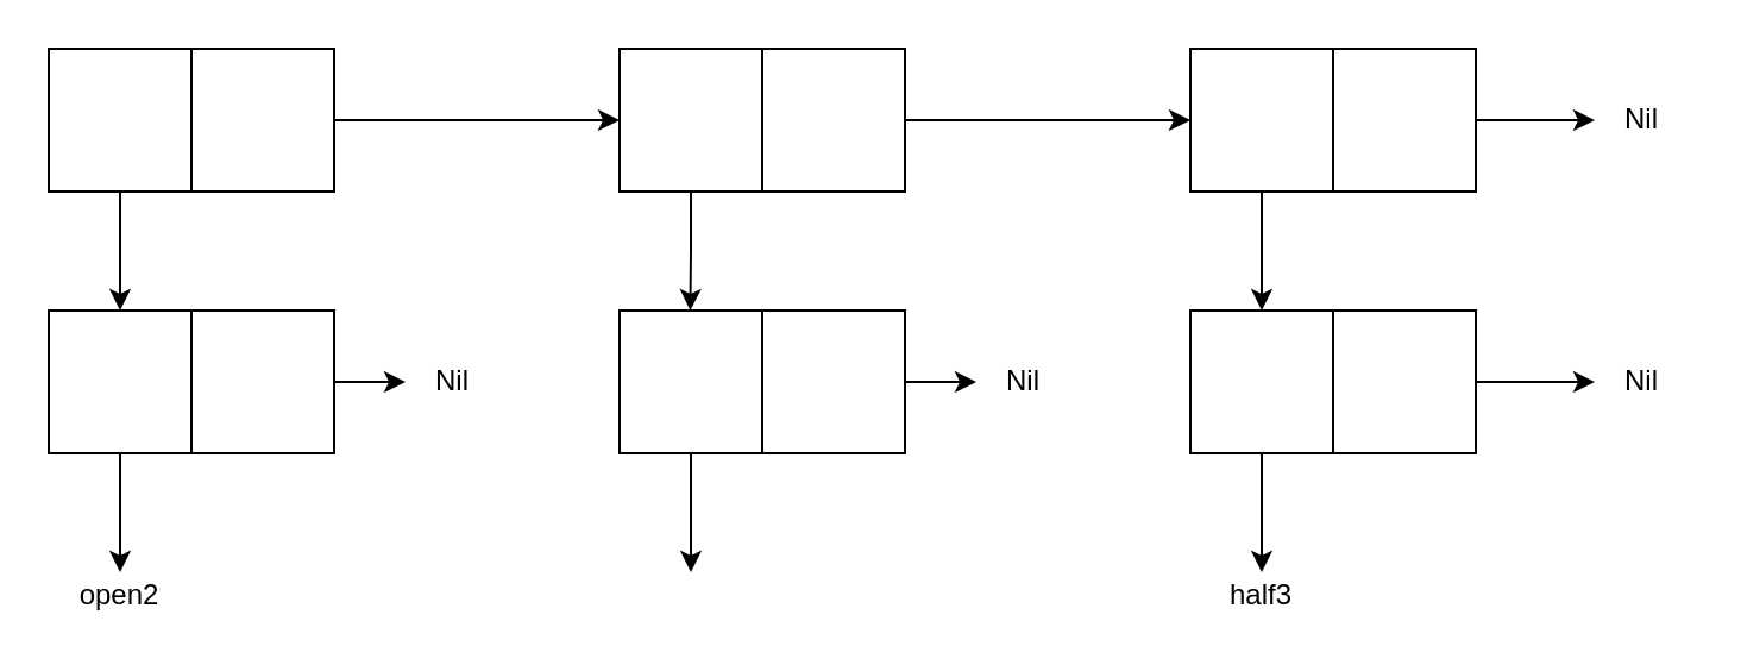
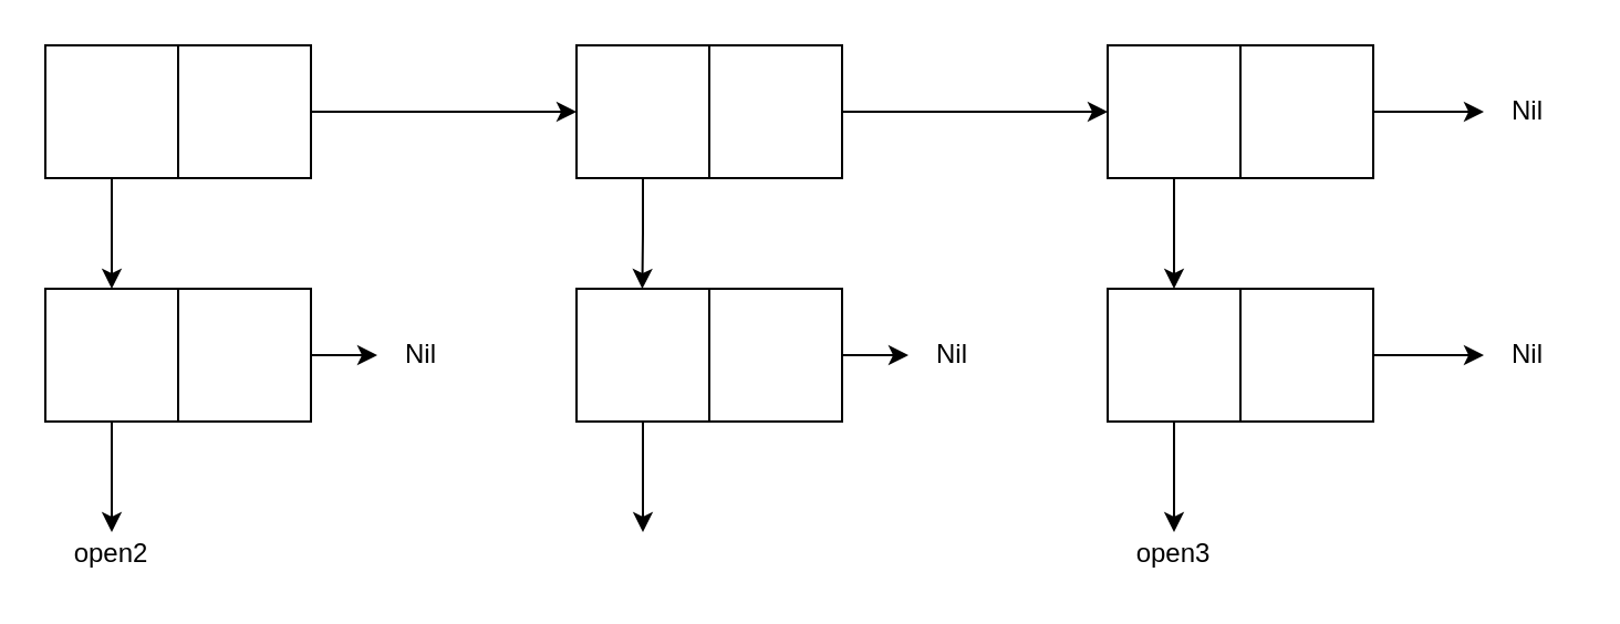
  <mxCell id="0" />
  <mxCell id="1" parent="0" />
  <mxCell id="2" value="" style="group" vertex="1" connectable="0" parent="1"><mxGeometry x="20" y="20" width="120" height="60" as="geometry" /></mxCell>
  <mxCell id="3" value="" style="rounded=0;whiteSpace=wrap;html=1;" vertex="1" parent="2"><mxGeometry width="120" height="60" as="geometry" /></mxCell>
  <mxCell id="4" value="" style="endArrow=none;html=1;entryX=0.5;entryY=0;entryDx=0;entryDy=0;exitX=0.5;exitY=1;exitDx=0;exitDy=0;" edge="1" parent="2" source="3" target="3"><mxGeometry width="50" height="50" relative="1" as="geometry"><mxPoint x="10" y="140" as="sourcePoint" /><mxPoint x="60" y="90" as="targetPoint" /></mxGeometry></mxCell>
  <mxCell id="5" value="" style="endArrow=classic;html=1;exitX=0.25;exitY=1;exitDx=0;exitDy=0;" edge="1" parent="2" source="3"><mxGeometry width="50" height="50" relative="1" as="geometry"><mxPoint x="10" y="80" as="sourcePoint" /><mxPoint x="30" y="110" as="targetPoint" /></mxGeometry></mxCell>
  <mxCell id="6" value="" style="group" vertex="1" connectable="0" parent="1"><mxGeometry x="260" y="20" width="120" height="60" as="geometry" /></mxCell>
  <mxCell id="7" value="" style="rounded=0;whiteSpace=wrap;html=1;" vertex="1" parent="6"><mxGeometry width="120" height="60" as="geometry" /></mxCell>
  <mxCell id="8" value="" style="endArrow=none;html=1;entryX=0.5;entryY=0;entryDx=0;entryDy=0;exitX=0.5;exitY=1;exitDx=0;exitDy=0;" edge="1" parent="6" source="7" target="7"><mxGeometry width="50" height="50" relative="1" as="geometry"><mxPoint x="10" y="140" as="sourcePoint" /><mxPoint x="60" y="90" as="targetPoint" /></mxGeometry></mxCell>
  <mxCell id="9" value="" style="group" vertex="1" connectable="0" parent="1"><mxGeometry x="500" y="20" width="120" height="60" as="geometry" /></mxCell>
  <mxCell id="10" value="" style="rounded=0;whiteSpace=wrap;html=1;" vertex="1" parent="9"><mxGeometry width="120" height="60" as="geometry" /></mxCell>
  <mxCell id="11" value="" style="endArrow=none;html=1;entryX=0.5;entryY=0;entryDx=0;entryDy=0;exitX=0.5;exitY=1;exitDx=0;exitDy=0;" edge="1" parent="9" source="10" target="10"><mxGeometry width="50" height="50" relative="1" as="geometry"><mxPoint x="10" y="140" as="sourcePoint" /><mxPoint x="60" y="90" as="targetPoint" /></mxGeometry></mxCell>
  <mxCell id="12" style="edgeStyle=orthogonalEdgeStyle;rounded=0;orthogonalLoop=1;jettySize=auto;html=1;exitX=1;exitY=0.5;exitDx=0;exitDy=0;entryX=0;entryY=0.5;entryDx=0;entryDy=0;" edge="1" parent="1" source="3" target="7"><mxGeometry relative="1" as="geometry" /></mxCell>
  <mxCell id="13" style="edgeStyle=orthogonalEdgeStyle;rounded=0;orthogonalLoop=1;jettySize=auto;html=1;exitX=1;exitY=0.5;exitDx=0;exitDy=0;entryX=0;entryY=0.5;entryDx=0;entryDy=0;" edge="1" parent="1" source="7" target="10"><mxGeometry relative="1" as="geometry" /></mxCell>
  <mxCell id="14" style="edgeStyle=orthogonalEdgeStyle;rounded=0;orthogonalLoop=1;jettySize=auto;html=1;exitX=1;exitY=0.5;exitDx=0;exitDy=0;entryX=0;entryY=0.5;entryDx=0;entryDy=0;" edge="1" parent="1" source="10" target="19"><mxGeometry relative="1" as="geometry"><mxPoint x="590" y="50.207" as="targetPoint" /></mxGeometry></mxCell>
  <mxCell id="15" style="edgeStyle=orthogonalEdgeStyle;rounded=0;orthogonalLoop=1;jettySize=auto;html=1;exitX=0.25;exitY=1;exitDx=0;exitDy=0;" edge="1" parent="1" source="7"><mxGeometry relative="1" as="geometry"><mxPoint x="289.724" y="130" as="targetPoint" /></mxGeometry></mxCell>
  <mxCell id="16" style="edgeStyle=orthogonalEdgeStyle;rounded=0;orthogonalLoop=1;jettySize=auto;html=1;exitX=0.25;exitY=1;exitDx=0;exitDy=0;entryX=0.25;entryY=0;entryDx=0;entryDy=0;" edge="1" parent="1" source="10" target="29"><mxGeometry relative="1" as="geometry"><mxPoint x="449.724" y="130" as="targetPoint" /></mxGeometry></mxCell>
  <mxCell id="17" value="open2" style="text;html=1;strokeColor=none;fillColor=none;align=center;verticalAlign=middle;whiteSpace=wrap;rounded=0;" vertex="1" parent="1"><mxGeometry x="30" y="240" width="40" height="20" as="geometry" /></mxCell>
- <mxCell id="18" value="half3" style="text;html=1;strokeColor=none;fillColor=none;align=center;verticalAlign=middle;whiteSpace=wrap;rounded=0;" vertex="1" parent="1"><mxGeometry x="510" y="240" width="40" height="20" as="geometry" /></mxCell>
+ <mxCell id="18" value="open3" style="text;html=1;strokeColor=none;fillColor=none;align=center;verticalAlign=middle;whiteSpace=wrap;rounded=0;" vertex="1" parent="1"><mxGeometry x="510" y="240" width="40" height="20" as="geometry" /></mxCell>
  <mxCell id="19" value="Nil" style="text;html=1;strokeColor=none;fillColor=none;align=center;verticalAlign=middle;whiteSpace=wrap;rounded=0;" vertex="1" parent="1"><mxGeometry x="670" y="40" width="40" height="20" as="geometry" /></mxCell>
  <mxCell id="20" value="" style="group" vertex="1" connectable="0" parent="1"><mxGeometry x="20" y="130" width="120" height="60" as="geometry" /></mxCell>
  <mxCell id="21" value="" style="rounded=0;whiteSpace=wrap;html=1;" vertex="1" parent="20"><mxGeometry width="120" height="60" as="geometry" /></mxCell>
  <mxCell id="22" value="" style="endArrow=none;html=1;entryX=0.5;entryY=0;entryDx=0;entryDy=0;exitX=0.5;exitY=1;exitDx=0;exitDy=0;" edge="1" parent="20" source="21" target="21"><mxGeometry width="50" height="50" relative="1" as="geometry"><mxPoint x="10" y="140" as="sourcePoint" /><mxPoint x="60" y="90" as="targetPoint" /></mxGeometry></mxCell>
  <mxCell id="23" value="" style="endArrow=classic;html=1;exitX=0.25;exitY=1;exitDx=0;exitDy=0;" edge="1" parent="20" source="21"><mxGeometry width="50" height="50" relative="1" as="geometry"><mxPoint x="10" y="80" as="sourcePoint" /><mxPoint x="30" y="110" as="targetPoint" /></mxGeometry></mxCell>
  <mxCell id="24" value="" style="group" vertex="1" connectable="0" parent="1"><mxGeometry x="260" y="130" width="120" height="60" as="geometry" /></mxCell>
  <mxCell id="25" value="" style="rounded=0;whiteSpace=wrap;html=1;" vertex="1" parent="24"><mxGeometry width="120" height="60" as="geometry" /></mxCell>
  <mxCell id="26" value="" style="endArrow=none;html=1;entryX=0.5;entryY=0;entryDx=0;entryDy=0;exitX=0.5;exitY=1;exitDx=0;exitDy=0;" edge="1" parent="24" source="25" target="25"><mxGeometry width="50" height="50" relative="1" as="geometry"><mxPoint x="10" y="140" as="sourcePoint" /><mxPoint x="60" y="90" as="targetPoint" /></mxGeometry></mxCell>
  <mxCell id="27" value="" style="endArrow=classic;html=1;exitX=0.25;exitY=1;exitDx=0;exitDy=0;" edge="1" parent="24" source="25"><mxGeometry width="50" height="50" relative="1" as="geometry"><mxPoint x="10" y="80" as="sourcePoint" /><mxPoint x="30" y="110" as="targetPoint" /></mxGeometry></mxCell>
  <mxCell id="28" value="" style="group" vertex="1" connectable="0" parent="1"><mxGeometry x="500" y="130" width="120" height="60" as="geometry" /></mxCell>
  <mxCell id="29" value="" style="rounded=0;whiteSpace=wrap;html=1;" vertex="1" parent="28"><mxGeometry width="120" height="60" as="geometry" /></mxCell>
  <mxCell id="30" value="" style="endArrow=none;html=1;entryX=0.5;entryY=0;entryDx=0;entryDy=0;exitX=0.5;exitY=1;exitDx=0;exitDy=0;" edge="1" parent="28" source="29" target="29"><mxGeometry width="50" height="50" relative="1" as="geometry"><mxPoint x="10" y="140" as="sourcePoint" /><mxPoint x="60" y="90" as="targetPoint" /></mxGeometry></mxCell>
  <mxCell id="31" value="" style="endArrow=classic;html=1;exitX=0.25;exitY=1;exitDx=0;exitDy=0;" edge="1" parent="28" source="29"><mxGeometry width="50" height="50" relative="1" as="geometry"><mxPoint x="10" y="80" as="sourcePoint" /><mxPoint x="30" y="110" as="targetPoint" /></mxGeometry></mxCell>
  <mxCell id="32" value="Nil" style="text;html=1;strokeColor=none;fillColor=none;align=center;verticalAlign=middle;whiteSpace=wrap;rounded=0;" vertex="1" parent="1"><mxGeometry x="670" y="150" width="40" height="20" as="geometry" /></mxCell>
  <mxCell id="33" value="Nil" style="text;html=1;strokeColor=none;fillColor=none;align=center;verticalAlign=middle;whiteSpace=wrap;rounded=0;" vertex="1" parent="1"><mxGeometry x="410" y="150" width="40" height="20" as="geometry" /></mxCell>
  <mxCell id="34" value="Nil" style="text;html=1;strokeColor=none;fillColor=none;align=center;verticalAlign=middle;whiteSpace=wrap;rounded=0;" vertex="1" parent="1"><mxGeometry x="170" y="150" width="40" height="20" as="geometry" /></mxCell>
  <mxCell id="35" style="edgeStyle=orthogonalEdgeStyle;rounded=0;orthogonalLoop=1;jettySize=auto;html=1;exitX=1;exitY=0.5;exitDx=0;exitDy=0;entryX=0;entryY=0.5;entryDx=0;entryDy=0;" edge="1" parent="1" source="21" target="34"><mxGeometry relative="1" as="geometry" /></mxCell>
  <mxCell id="36" style="edgeStyle=orthogonalEdgeStyle;rounded=0;orthogonalLoop=1;jettySize=auto;html=1;exitX=1;exitY=0.5;exitDx=0;exitDy=0;entryX=0;entryY=0.5;entryDx=0;entryDy=0;" edge="1" parent="1" source="25" target="33"><mxGeometry relative="1" as="geometry" /></mxCell>
  <mxCell id="37" style="edgeStyle=orthogonalEdgeStyle;rounded=0;orthogonalLoop=1;jettySize=auto;html=1;exitX=1;exitY=0.5;exitDx=0;exitDy=0;entryX=0;entryY=0.5;entryDx=0;entryDy=0;" edge="1" parent="1" source="29" target="32"><mxGeometry relative="1" as="geometry" /></mxCell>
